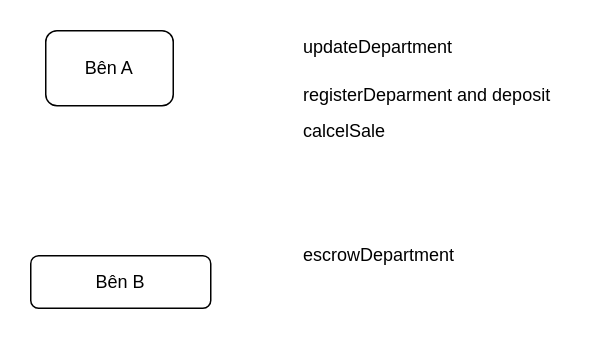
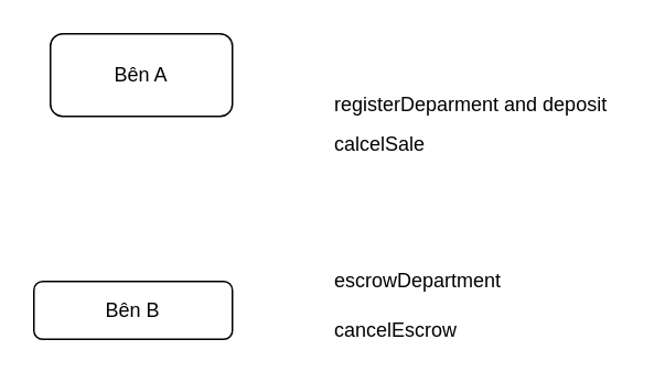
  <mxCell id="0" />
  <mxCell id="1" parent="0" />
- <mxCell id="2" value="Bên A" style="rounded=1;whiteSpace=wrap;html=1;" vertex="1" parent="1"><mxGeometry x="30" y="20" width="85" height="50" as="geometry" /></mxCell>
+ <mxCell id="2" value="Bên A" style="rounded=1;whiteSpace=wrap;html=1;" vertex="1" parent="1"><mxGeometry x="30" y="20" width="110" height="50" as="geometry" /></mxCell>
  <mxCell id="3" value="Bên B" style="rounded=1;whiteSpace=wrap;html=1;" vertex="1" parent="1"><mxGeometry x="20" y="170" width="120" height="35" as="geometry" /></mxCell>
- <mxCell id="4" value="&lt;span&gt;updateDepartment&lt;/span&gt;" style="text;html=1;resizable=0;points=[];autosize=1;align=left;verticalAlign=top;spacingTop=-4;" vertex="1" parent="1"><mxGeometry x="200" y="21" width="110" height="20" as="geometry" /></mxCell>
  <mxCell id="5" value="registerDeparment and deposit" style="text;html=1;resizable=0;points=[];autosize=1;align=left;verticalAlign=top;spacingTop=-4;" vertex="1" parent="1"><mxGeometry x="200" y="53" width="180" height="20" as="geometry" /></mxCell>
  <mxCell id="6" value="calcelSale" style="text;html=1;resizable=0;points=[];autosize=1;align=left;verticalAlign=top;spacingTop=-4;" vertex="1" parent="1"><mxGeometry x="200" y="77" width="70" height="20" as="geometry" /></mxCell>
+ <mxCell id="7" value="cancelEscrow&lt;br&gt;" style="text;html=1;resizable=0;points=[];autosize=1;align=left;verticalAlign=top;spacingTop=-4;" vertex="1" parent="1"><mxGeometry x="200" y="190" width="90" height="20" as="geometry" /></mxCell>
  <mxCell id="8" value="escrowDepartment" style="text;html=1;resizable=0;points=[];autosize=1;align=left;verticalAlign=top;spacingTop=-4;" vertex="1" parent="1"><mxGeometry x="200" y="160" width="120" height="20" as="geometry" /></mxCell>
